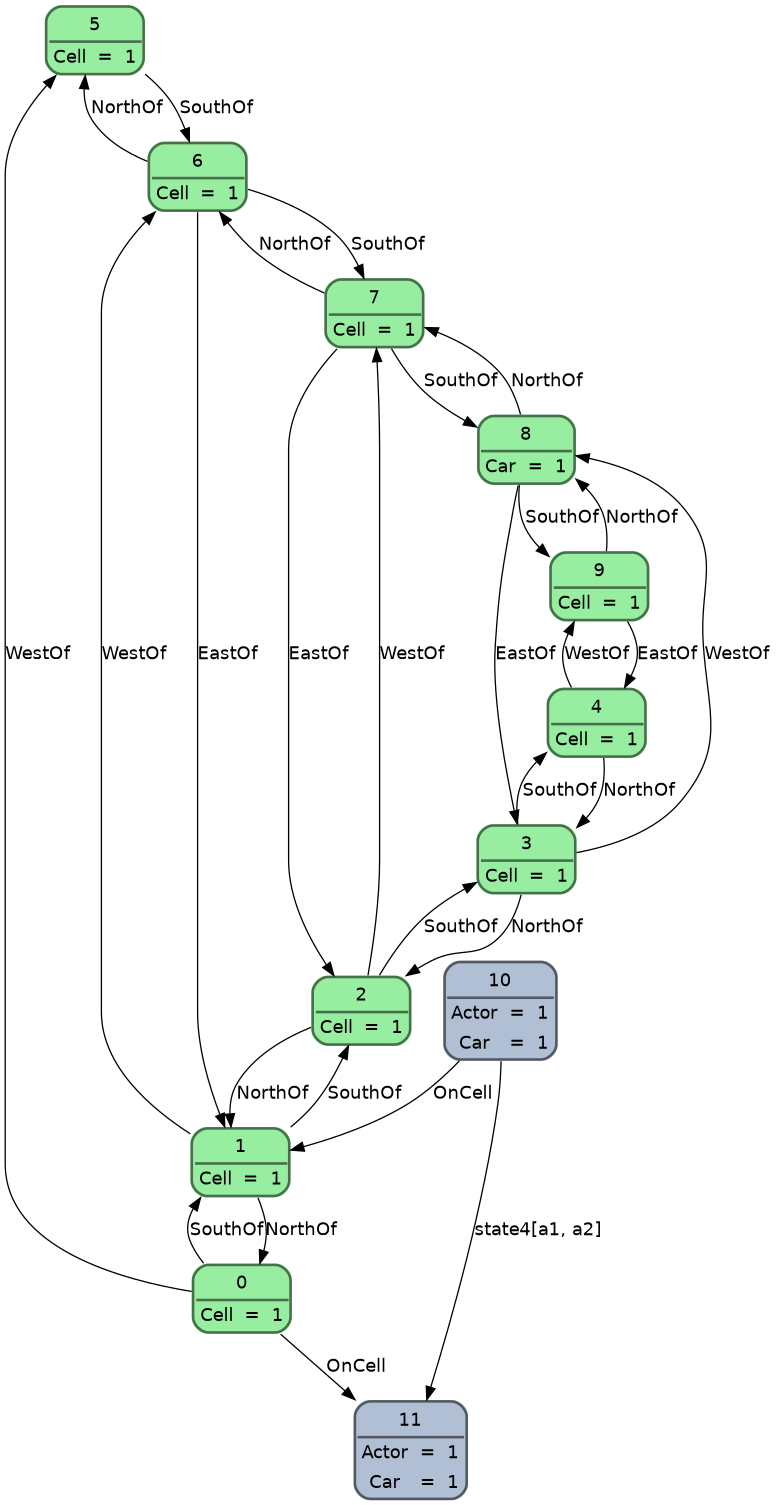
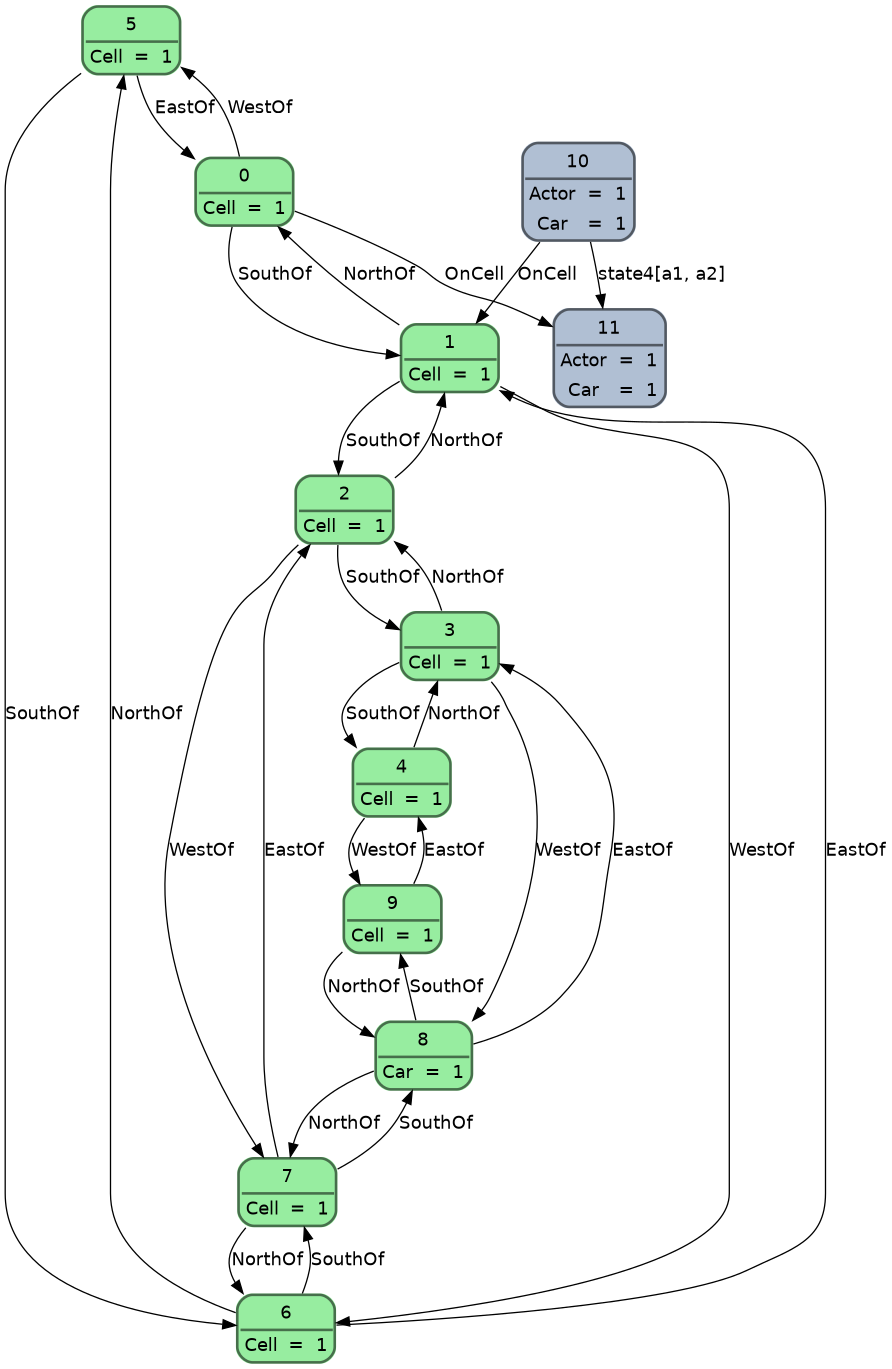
  digraph {
    node [fillcolor="#97eda0" fontname=Helvetica pencolor="#00000088" shape=plain style="filled, rounded"]
    edge [color=black fontcolor=black fontname=Helvetica labeldistance=3 style=solid]
    n1 [label=<<TABLE CELLSPACING="0" BORDER="2" CELLBORDER="0" CELLPADDING="4" STYLE="ROUNDED"> 		<TR><TD COLSPAN="3" BORDER="2" SIDES="B">5</TD></TR> 		<TR><TD><FONT COLOR="black">Cell</FONT></TD><TD><FONT COLOR="black">=</FONT></TD><TD><FONT COLOR="black">1</FONT></TD></TR> 		</TABLE>>]
    n2 [label=<<TABLE CELLSPACING="0" BORDER="2" CELLBORDER="0" CELLPADDING="4" STYLE="ROUNDED"> 		<TR><TD COLSPAN="3" BORDER="2" SIDES="B">0</TD></TR> 		<TR><TD><FONT COLOR="black">Cell</FONT></TD><TD><FONT COLOR="black">=</FONT></TD><TD><FONT COLOR="black">1</FONT></TD></TR> 		</TABLE>>]
    n3 [label=<<TABLE CELLSPACING="0" BORDER="2" CELLBORDER="0" CELLPADDING="4" STYLE="ROUNDED"> 		<TR><TD COLSPAN="3" BORDER="2" SIDES="B">6</TD></TR> 		<TR><TD><FONT COLOR="black">Cell</FONT></TD><TD><FONT COLOR="black">=</FONT></TD><TD><FONT COLOR="black">1</FONT></TD></TR> 		</TABLE>>]
    n4 [label=<<TABLE CELLSPACING="0" BORDER="2" CELLBORDER="0" CELLPADDING="4" STYLE="ROUNDED"> 		<TR><TD COLSPAN="3" BORDER="2" SIDES="B">1</TD></TR> 		<TR><TD><FONT COLOR="black">Cell</FONT></TD><TD><FONT COLOR="black">=</FONT></TD><TD><FONT COLOR="black">1</FONT></TD></TR> 		</TABLE>>]
    n5 [fillcolor="#b0bfd3" label=<<TABLE CELLSPACING="0" BORDER="2" CELLBORDER="0" CELLPADDING="4" STYLE="ROUNDED"> 		<TR><TD COLSPAN="3" BORDER="2" SIDES="B">11</TD></TR> 		<TR><TD><FONT COLOR="black">Actor</FONT></TD><TD><FONT COLOR="black">=</FONT></TD><TD><FONT COLOR="black">1</FONT></TD></TR> 		<TR><TD><FONT COLOR="black">Car</FONT></TD><TD><FONT COLOR="black">=</FONT></TD><TD><FONT COLOR="black">1</FONT></TD></TR> 		</TABLE>>]
    n6 [label=<<TABLE CELLSPACING="0" BORDER="2" CELLBORDER="0" CELLPADDING="4" STYLE="ROUNDED"> 		<TR><TD COLSPAN="3" BORDER="2" SIDES="B">7</TD></TR> 		<TR><TD><FONT COLOR="black">Cell</FONT></TD><TD><FONT COLOR="black">=</FONT></TD><TD><FONT COLOR="black">1</FONT></TD></TR> 		</TABLE>>]
    n7 [label=<<TABLE CELLSPACING="0" BORDER="2" CELLBORDER="0" CELLPADDING="4" STYLE="ROUNDED"> 		<TR><TD COLSPAN="3" BORDER="2" SIDES="B">2</TD></TR> 		<TR><TD><FONT COLOR="black">Cell</FONT></TD><TD><FONT COLOR="black">=</FONT></TD><TD><FONT COLOR="black">1</FONT></TD></TR> 		</TABLE>>]
    n8 [label=<<TABLE CELLSPACING="0" BORDER="2" CELLBORDER="0" CELLPADDING="4" STYLE="ROUNDED"> 		<TR><TD COLSPAN="3" BORDER="2" SIDES="B">8</TD></TR> 		<TR><TD><FONT COLOR="black">Car</FONT></TD><TD><FONT COLOR="black">=</FONT></TD><TD><FONT COLOR="black">1</FONT></TD></TR> 		</TABLE>>]
    n9 [label=<<TABLE CELLSPACING="0" BORDER="2" CELLBORDER="0" CELLPADDING="4" STYLE="ROUNDED"> 		<TR><TD COLSPAN="3" BORDER="2" SIDES="B">3</TD></TR> 		<TR><TD><FONT COLOR="black">Cell</FONT></TD><TD><FONT COLOR="black">=</FONT></TD><TD><FONT COLOR="black">1</FONT></TD></TR> 		</TABLE>>]
    n10 [label=<<TABLE CELLSPACING="0" BORDER="2" CELLBORDER="0" CELLPADDING="4" STYLE="ROUNDED"> 		<TR><TD COLSPAN="3" BORDER="2" SIDES="B">9</TD></TR> 		<TR><TD><FONT COLOR="black">Cell</FONT></TD><TD><FONT COLOR="black">=</FONT></TD><TD><FONT COLOR="black">1</FONT></TD></TR> 		</TABLE>>]
    n11 [label=<<TABLE CELLSPACING="0" BORDER="2" CELLBORDER="0" CELLPADDING="4" STYLE="ROUNDED"> 		<TR><TD COLSPAN="3" BORDER="2" SIDES="B">4</TD></TR> 		<TR><TD><FONT COLOR="black">Cell</FONT></TD><TD><FONT COLOR="black">=</FONT></TD><TD><FONT COLOR="black">1</FONT></TD></TR> 		</TABLE>>]
    n12 [fillcolor="#b0bfd3" label=<<TABLE CELLSPACING="0" BORDER="2" CELLBORDER="0" CELLPADDING="4" STYLE="ROUNDED"> 		<TR><TD COLSPAN="3" BORDER="2" SIDES="B">10</TD></TR> 		<TR><TD><FONT COLOR="black">Actor</FONT></TD><TD><FONT COLOR="black">=</FONT></TD><TD><FONT COLOR="black">1</FONT></TD></TR> 		<TR><TD><FONT COLOR="black">Car</FONT></TD><TD><FONT COLOR="black">=</FONT></TD><TD><FONT COLOR="black">1</FONT></TD></TR> 		</TABLE>>]
+   n1 -> n2 [label=EastOf]
    n1 -> n3 [label=SouthOf]
    n2 -> n1 [label=WestOf]
    n2 -> n4 [label=SouthOf]
    n2 -> n5 [label=OnCell]
    n3 -> n1 [label=NorthOf]
    n3 -> n4 [label=EastOf]
    n3 -> n6 [label=SouthOf]
    n4 -> n2 [label=NorthOf]
    n4 -> n3 [label=WestOf]
    n4 -> n7 [label=SouthOf]
    n6 -> n3 [label=NorthOf]
    n6 -> n7 [label=EastOf]
    n6 -> n8 [label=SouthOf]
    n7 -> n4 [label=NorthOf]
    n7 -> n6 [label=WestOf]
    n7 -> n9 [label=SouthOf]
    n8 -> n6 [label=NorthOf]
    n8 -> n9 [label=EastOf]
    n8 -> n10 [label=SouthOf]
    n9 -> n7 [label=NorthOf]
    n9 -> n8 [label=WestOf]
    n9 -> n11 [label=SouthOf]
    n10 -> n8 [label=NorthOf]
    n10 -> n11 [label=EastOf]
    n11 -> n9 [label=NorthOf]
    n11 -> n10 [label=WestOf]
    n12 -> n4 [label=OnCell]
    n12 -> n5 [label="state4[a1, a2]"]
  }
